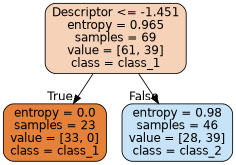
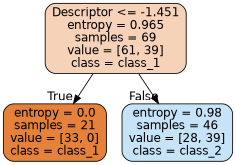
  digraph {
    node [color=black fontname=helvetica shape=box style="filled, rounded"]
    edge [fontname=helvetica labeldistance=2.5]
    n1 [fillcolor="#f6d2b8" label="Descriptor <= -1.451\nentropy = 0.965\nsamples = 69\nvalue = [61, 39]\nclass = class_1"]
-   n2 [fillcolor="#e58139" label="entropy = 0.0\nsamples = 23\nvalue = [33, 0]\nclass = class_1"]
+   n2 [fillcolor="#e58139" label="entropy = 0.0\nsamples = 21\nvalue = [33, 0]\nclass = class_1"]
    n3 [fillcolor="#c7e3f8" label="entropy = 0.98\nsamples = 46\nvalue = [28, 39]\nclass = class_2"]
    n1 -> n2 [headlabel=True labelangle=45]
    n1 -> n3 [headlabel=False labelangle=-45]
  }
